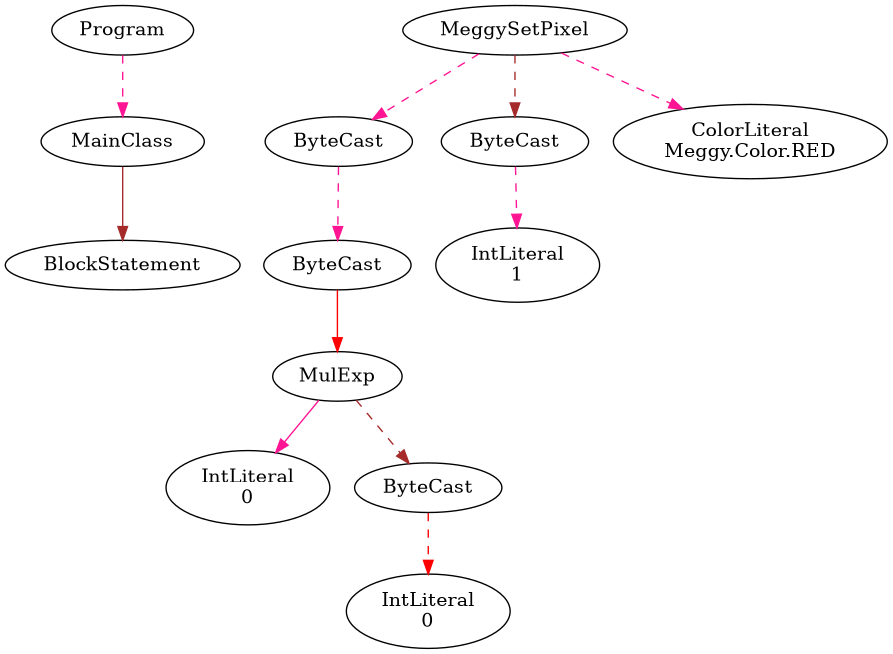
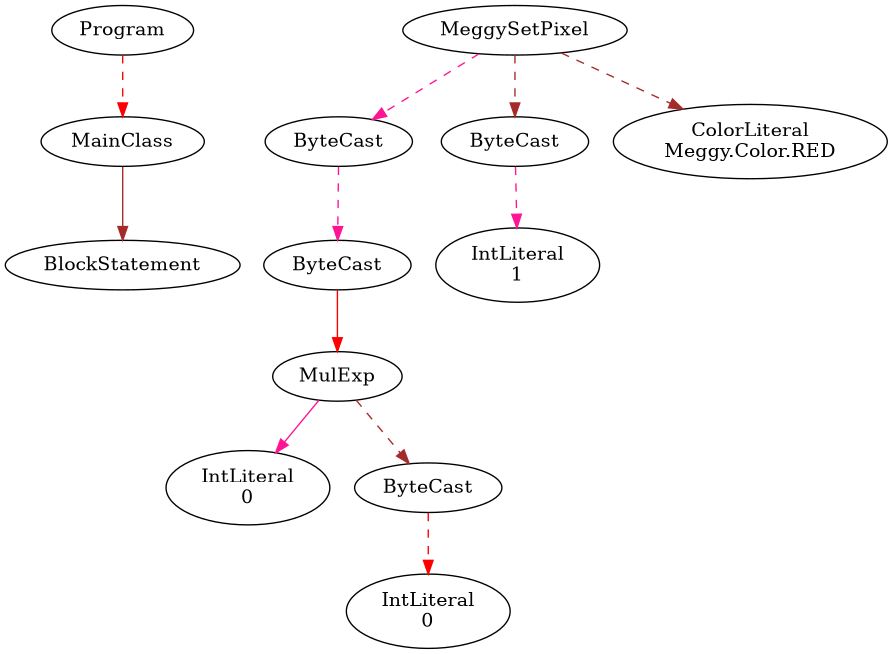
  digraph {
    edge [color=brown style=dashed]
    n1 [label=Program]
    n2 [label=MainClass]
    n3 [label=BlockStatement]
    n4 [label=MeggySetPixel]
    n5 [label=ByteCast]
    n6 [label=ByteCast]
    n7 [label="ColorLiteral\nMeggy.Color.RED"]
    n8 [label=ByteCast]
    n9 [label="IntLiteral\n1"]
    n10 [label=MulExp]
    n11 [label="IntLiteral\n0"]
    n12 [label=ByteCast]
    n13 [label="IntLiteral\n0"]
-   n1 -> n2 [color=deeppink]
+   n1 -> n2 [color=red]
    n2 -> n3 [style=solid]
    n4 -> n5 [color=deeppink]
    n4 -> n6
-   n4 -> n7 [color=deeppink]
+   n4 -> n7
    n5 -> n8 [color=deeppink]
    n6 -> n9 [color=deeppink]
    n8 -> n10 [color=red style=solid]
    n10 -> n11 [color=deeppink style=solid]
    n10 -> n12
    n12 -> n13 [color=red]
  }
